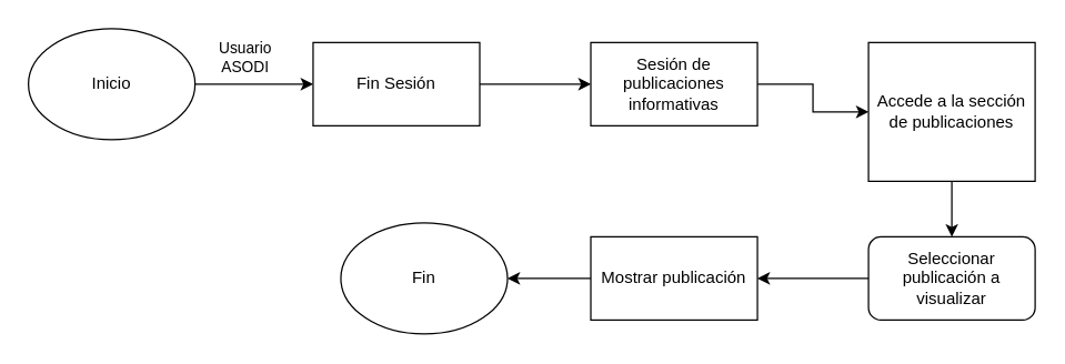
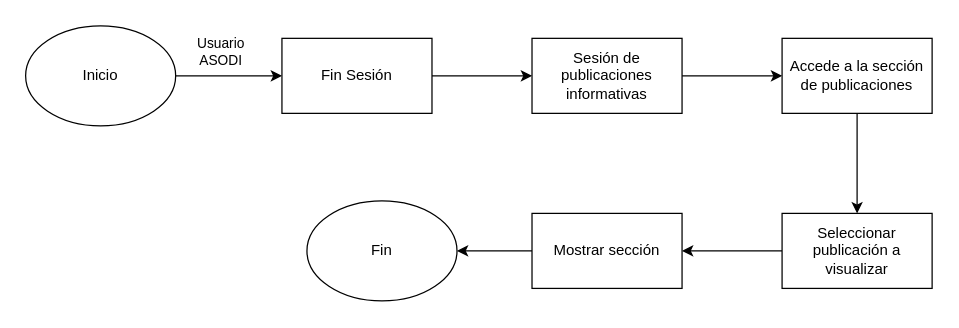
  <mxCell id="0" />
  <mxCell id="1" parent="0" />
  <mxCell id="2" value="" style="edgeStyle=orthogonalEdgeStyle;rounded=0;orthogonalLoop=1;jettySize=auto;html=1;" edge="1" parent="1" source="4" target="6"><mxGeometry relative="1" as="geometry" /></mxCell>
  <mxCell id="3" value="Usuario&lt;br&gt;ASODI" style="edgeLabel;html=1;align=center;verticalAlign=middle;resizable=0;points=[];" vertex="1" connectable="0" parent="2"><mxGeometry x="-0.349" y="-3" relative="1" as="geometry"><mxPoint x="7" y="-23" as="offset" /></mxGeometry></mxCell>
  <mxCell id="4" value="Inicio" style="ellipse;whiteSpace=wrap;html=1;" vertex="1" parent="1"><mxGeometry x="20" y="20" width="120" height="80" as="geometry" /></mxCell>
  <mxCell id="5" value="" style="edgeStyle=orthogonalEdgeStyle;rounded=0;orthogonalLoop=1;jettySize=auto;html=1;" edge="1" parent="1" source="6" target="8"><mxGeometry relative="1" as="geometry" /></mxCell>
  <mxCell id="6" value="Fin Sesión" style="whiteSpace=wrap;html=1;" vertex="1" parent="1"><mxGeometry x="225" y="30" width="120" height="60" as="geometry" /></mxCell>
  <mxCell id="7" value="" style="edgeStyle=orthogonalEdgeStyle;rounded=0;orthogonalLoop=1;jettySize=auto;html=1;" edge="1" parent="1" source="8" target="10"><mxGeometry relative="1" as="geometry" /></mxCell>
  <mxCell id="8" value="Sesión de publicaciones informativas" style="whiteSpace=wrap;html=1;" vertex="1" parent="1"><mxGeometry x="425" y="30" width="120" height="60" as="geometry" /></mxCell>
  <mxCell id="9" value="" style="edgeStyle=orthogonalEdgeStyle;rounded=0;orthogonalLoop=1;jettySize=auto;html=1;" edge="1" parent="1" source="10" target="12"><mxGeometry relative="1" as="geometry" /></mxCell>
- <mxCell id="10" value="Accede a la sección&lt;br&gt;de publicaciones" style="whiteSpace=wrap;html=1;" vertex="1" parent="1"><mxGeometry x="625" y="30" width="120" height="100" as="geometry" /></mxCell>
+ <mxCell id="10" value="Accede a la sección&lt;br&gt;de publicaciones" style="whiteSpace=wrap;html=1;" vertex="1" parent="1"><mxGeometry x="625" y="30" width="120" height="60" as="geometry" /></mxCell>
  <mxCell id="11" value="" style="edgeStyle=orthogonalEdgeStyle;rounded=0;orthogonalLoop=1;jettySize=auto;html=1;" edge="1" parent="1" source="12" target="14"><mxGeometry relative="1" as="geometry" /></mxCell>
- <mxCell id="12" value="Seleccionar publicación a visualizar" style="whiteSpace=wrap;html=1;rounded=1;" vertex="1" parent="1"><mxGeometry x="625" y="170" width="120" height="60" as="geometry" /></mxCell>
+ <mxCell id="12" value="Seleccionar publicación a visualizar" style="whiteSpace=wrap;html=1;" vertex="1" parent="1"><mxGeometry x="625" y="170" width="120" height="60" as="geometry" /></mxCell>
  <mxCell id="13" style="edgeStyle=orthogonalEdgeStyle;rounded=0;orthogonalLoop=1;jettySize=auto;html=1;entryX=1;entryY=0.5;entryDx=0;entryDy=0;" edge="1" parent="1" source="14" target="15"><mxGeometry relative="1" as="geometry" /></mxCell>
- <mxCell id="14" value="Mostrar publicación" style="whiteSpace=wrap;html=1;" vertex="1" parent="1"><mxGeometry x="425" y="170" width="120" height="60" as="geometry" /></mxCell>
+ <mxCell id="14" value="Mostrar sección" style="whiteSpace=wrap;html=1;" vertex="1" parent="1"><mxGeometry x="425" y="170" width="120" height="60" as="geometry" /></mxCell>
  <mxCell id="15" value="Fin" style="ellipse;whiteSpace=wrap;html=1;" vertex="1" parent="1"><mxGeometry x="245" y="160" width="120" height="80" as="geometry" /></mxCell>
